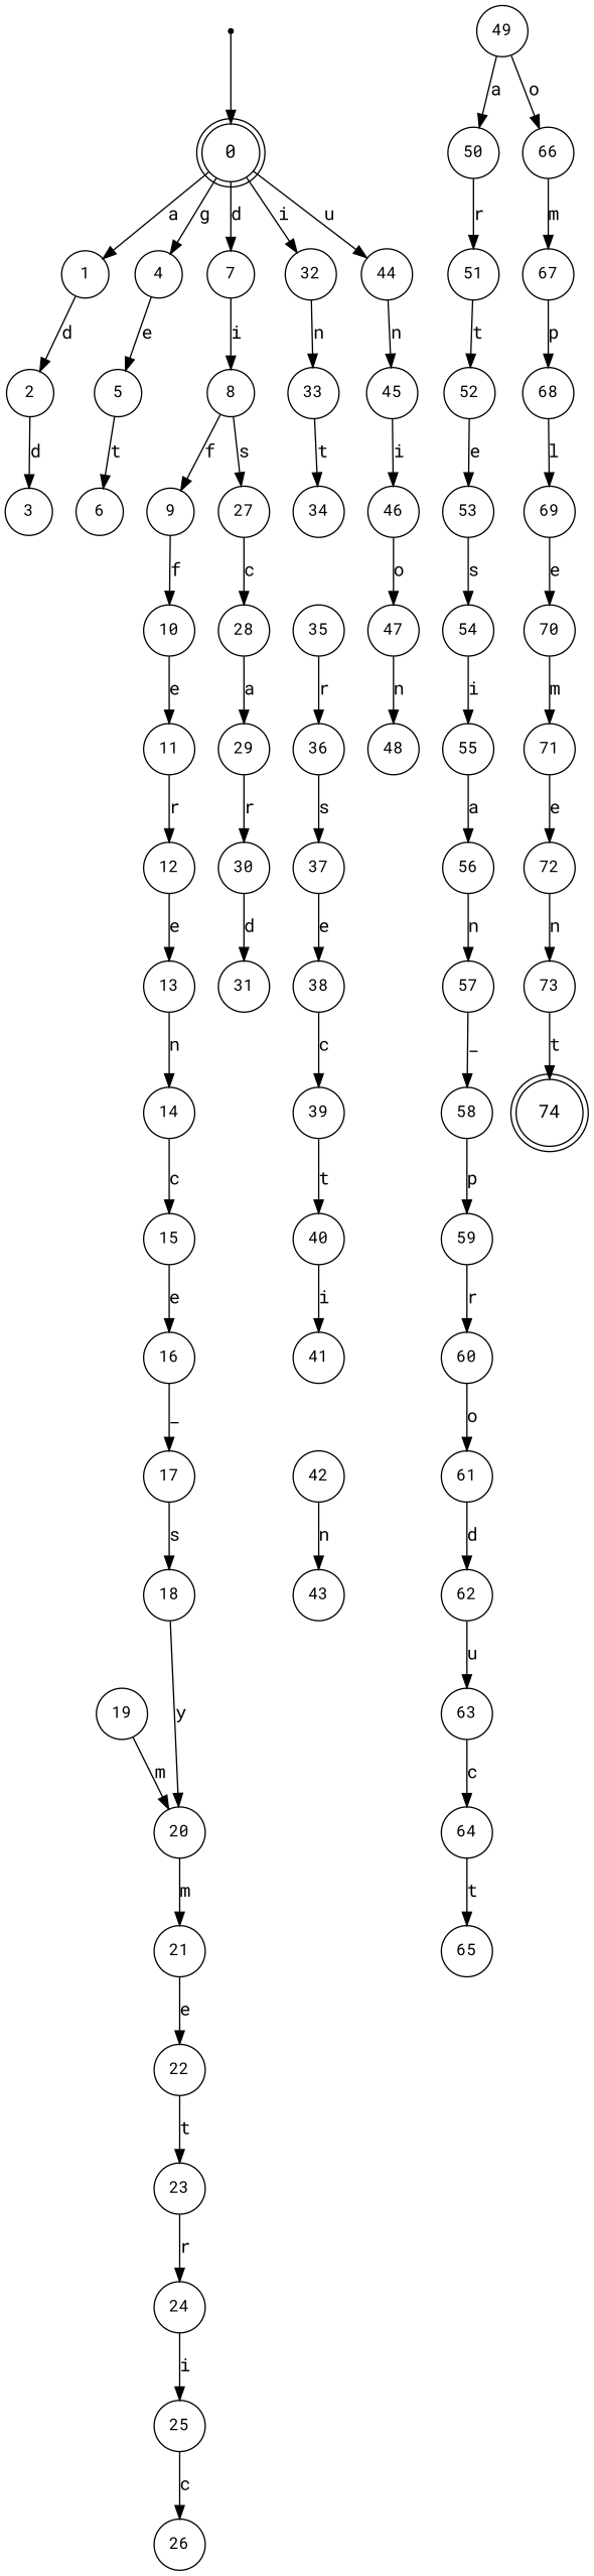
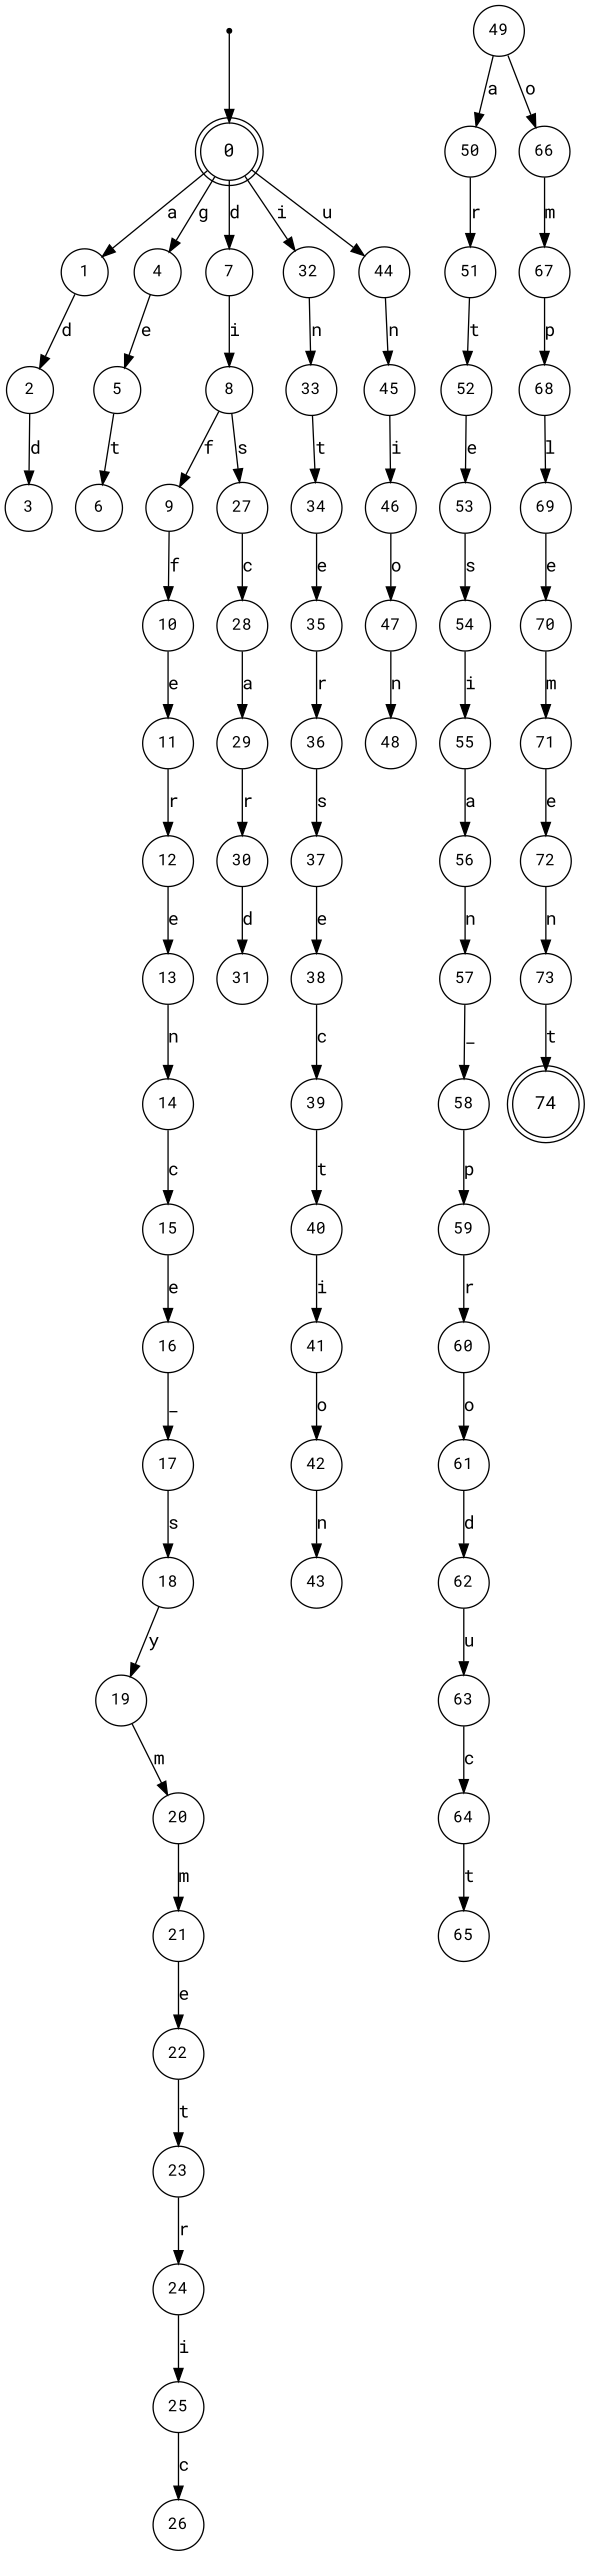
  digraph {
    fontname="Roboto Mono"
    rankdir=TB
    node [fontname="Roboto Mono" fontsize=12 shape=circle]
    edge [fontname="Roboto Mono"]
    n1 [fontsize=14 label=0 shape=doublecircle]
    n2 [label=1]
    n3 [label=4]
    n4 [label=7]
    n5 [label=32]
    n6 [label=44]
    n7 [label=2]
    n8 [label=5]
    n9 [label=8]
    n10 [label=33]
    n11 [label=45]
    n12 [label=49]
    n13 [label=50]
    n14 [label=66]
    n15 [label=3]
    n16 [label=6]
    n17 [label=9]
    n18 [label=27]
    n19 [label=10]
    n20 [label=28]
    n21 [label=11]
    n22 [label=12]
    n23 [label=13]
    n24 [label=14]
    n25 [label=15]
    n26 [label=16]
    n27 [label=17]
    n28 [label=18]
    n29 [label=19]
    n30 [label=20]
    n31 [label=21]
    n32 [label=22]
    n33 [label=23]
    n34 [label=24]
    n35 [label=25]
    n36 [label=26]
    n37 [label=29]
    n38 [label=30]
    n39 [label=31]
    n40 [label=34]
    n41 [label=35]
    n42 [label=36]
    n43 [label=37]
    n44 [label=38]
    n45 [label=39]
    n46 [label=40]
    n47 [label=41]
    n48 [label=42]
    n49 [label=43]
    n50 [label=46]
    n51 [label=47]
    n52 [label=48]
    n53 [label=51]
    n54 [label=67]
    n55 [label=52]
    n56 [label=53]
    n57 [label=54]
    n58 [label=55]
    n59 [label=56]
    n60 [label=57]
    n61 [label=58]
    n62 [label=59]
    n63 [label=60]
    n64 [label=61]
    n65 [label=62]
    n66 [label=63]
    n67 [label=64]
    n68 [label=65]
    n69 [label=68]
    n70 [label=69]
    n71 [label=70]
    n72 [label=71]
    n73 [label=72]
    n74 [label=73]
    n75 [fontsize=14 label=74 shape=doublecircle]
    n76 [fontsize=14 label=74 shape=point]
    n1 -> n2 [label=a]
    n1 -> n3 [label=g]
    n1 -> n4 [label=d]
    n1 -> n5 [label=i]
    n1 -> n6 [label=u]
    n2 -> n7 [label=d]
    n3 -> n8 [label=e]
    n4 -> n9 [label=i]
    n5 -> n10 [label=n]
    n6 -> n11 [label=n]
    n7 -> n15 [label=d]
    n8 -> n16 [label=t]
    n9 -> n17 [label=f]
    n9 -> n18 [label=s]
    n10 -> n40 [label=t]
    n11 -> n50 [label=i]
    n12 -> n13 [label=a]
    n12 -> n14 [label=o]
    n13 -> n53 [label=r]
    n14 -> n54 [label=m]
    n17 -> n19 [label=f]
    n18 -> n20 [label=c]
    n19 -> n21 [label=e]
    n20 -> n37 [label=a]
    n21 -> n22 [label=r]
    n22 -> n23 [label=e]
    n23 -> n24 [label=n]
    n24 -> n25 [label=c]
    n25 -> n26 [label=e]
    n26 -> n27 [label=_]
    n27 -> n28 [label=s]
-   n28 -> n30 [label=y]
+   n28 -> n29 [label=y]
    n29 -> n30 [label=m]
    n30 -> n31 [label=m]
    n31 -> n32 [label=e]
    n32 -> n33 [label=t]
    n33 -> n34 [label=r]
    n34 -> n35 [label=i]
    n35 -> n36 [label=c]
    n37 -> n38 [label=r]
    n38 -> n39 [label=d]
+   n40 -> n41 [label=e]
    n41 -> n42 [label=r]
    n42 -> n43 [label=s]
    n43 -> n44 [label=e]
    n44 -> n45 [label=c]
    n45 -> n46 [label=t]
    n46 -> n47 [label=i]
+   n47 -> n48 [label=o]
    n48 -> n49 [label=n]
    n50 -> n51 [label=o]
    n51 -> n52 [label=n]
    n53 -> n55 [label=t]
    n54 -> n69 [label=p]
    n55 -> n56 [label=e]
    n56 -> n57 [label=s]
    n57 -> n58 [label=i]
    n58 -> n59 [label=a]
    n59 -> n60 [label=n]
    n60 -> n61 [label=_]
    n61 -> n62 [label=p]
    n62 -> n63 [label=r]
    n63 -> n64 [label=o]
    n64 -> n65 [label=d]
    n65 -> n66 [label=u]
    n66 -> n67 [label=c]
    n67 -> n68 [label=t]
    n69 -> n70 [label=l]
    n70 -> n71 [label=e]
    n71 -> n72 [label=m]
    n72 -> n73 [label=e]
    n73 -> n74 [label=n]
    n74 -> n75 [label=t]
    n76 -> n1
  }
